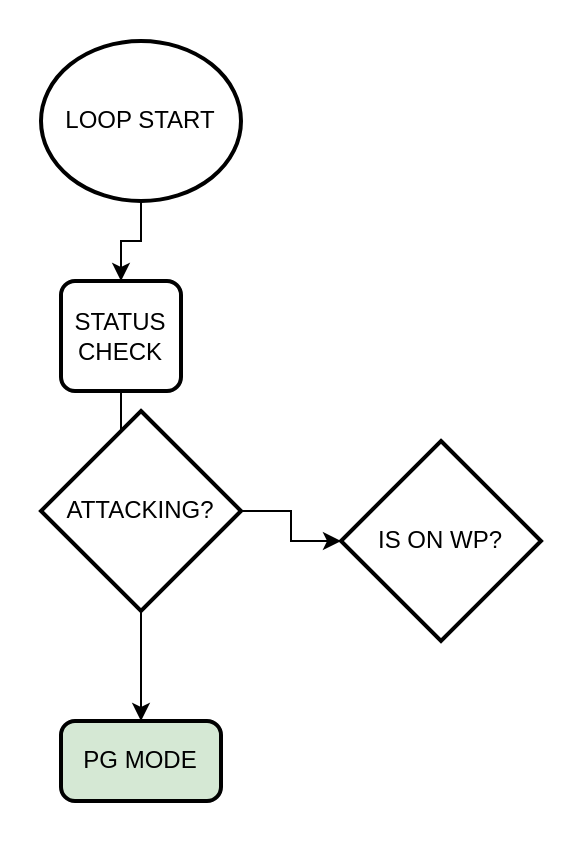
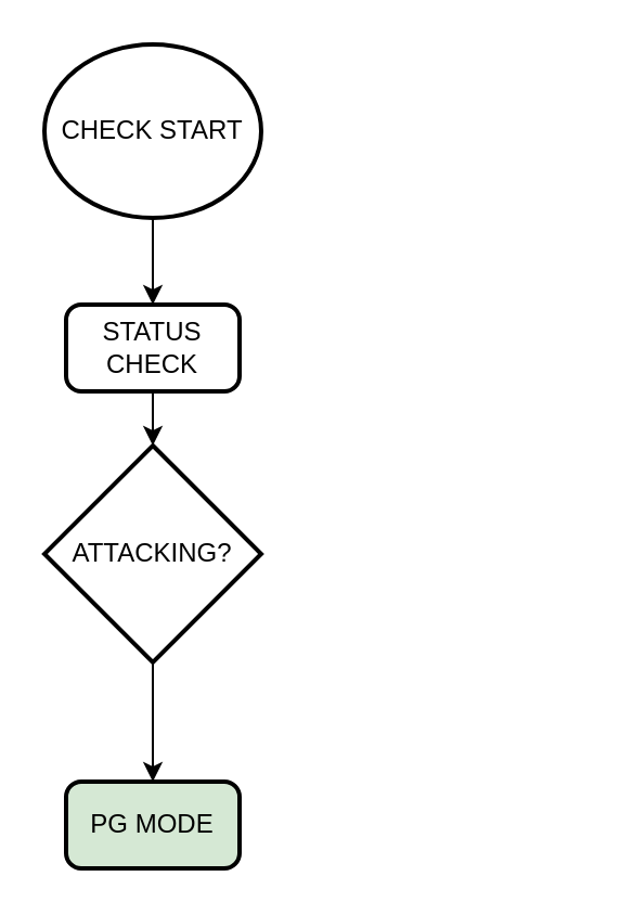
  <mxCell id="0" />
  <mxCell id="1" parent="0" />
  <mxCell id="2" value="" style="edgeStyle=orthogonalEdgeStyle;rounded=0;orthogonalLoop=1;jettySize=auto;html=1;" edge="1" parent="1" source="3" target="5"><mxGeometry relative="1" as="geometry" /></mxCell>
- <mxCell id="3" value="LOOP START" style="strokeWidth=2;html=1;shape=mxgraph.flowchart.start_2;whiteSpace=wrap;" vertex="1" parent="1"><mxGeometry x="20" y="20" width="100" height="80" as="geometry" /></mxCell>
+ <mxCell id="3" value="CHECK START" style="strokeWidth=2;html=1;shape=mxgraph.flowchart.start_2;whiteSpace=wrap;" vertex="1" parent="1"><mxGeometry x="20" y="20" width="100" height="80" as="geometry" /></mxCell>
  <mxCell id="4" value="" style="edgeStyle=orthogonalEdgeStyle;rounded=0;orthogonalLoop=1;jettySize=auto;html=1;" edge="1" parent="1" source="5" target="8"><mxGeometry relative="1" as="geometry" /></mxCell>
- <mxCell id="5" value="STATUS CHECK" style="rounded=1;whiteSpace=wrap;html=1;absoluteArcSize=1;arcSize=14;strokeWidth=2;" vertex="1" parent="1"><mxGeometry x="30" y="140" width="60" height="55" as="geometry" /></mxCell>
+ <mxCell id="5" value="STATUS CHECK" style="rounded=1;whiteSpace=wrap;html=1;absoluteArcSize=1;arcSize=14;strokeWidth=2;" vertex="1" parent="1"><mxGeometry x="30" y="140" width="80" height="40" as="geometry" /></mxCell>
  <mxCell id="6" value="" style="edgeStyle=orthogonalEdgeStyle;rounded=0;orthogonalLoop=1;jettySize=auto;html=1;" edge="1" parent="1" source="8" target="9"><mxGeometry relative="1" as="geometry" /></mxCell>
- <mxCell id="7" value="" style="edgeStyle=orthogonalEdgeStyle;rounded=0;orthogonalLoop=1;jettySize=auto;html=1;" edge="1" parent="1" source="8" target="10"><mxGeometry relative="1" as="geometry" /></mxCell>
  <mxCell id="8" value="ATTACKING?" style="strokeWidth=2;html=1;shape=mxgraph.flowchart.decision;whiteSpace=wrap;" vertex="1" parent="1"><mxGeometry x="20" y="205" width="100" height="100" as="geometry" /></mxCell>
  <mxCell id="9" value="PG MODE" style="rounded=1;whiteSpace=wrap;html=1;absoluteArcSize=1;arcSize=14;strokeWidth=2;fillColor=#d5e8d4;" vertex="1" parent="1"><mxGeometry x="30" y="360" width="80" height="40" as="geometry" /></mxCell>
- <mxCell id="10" value="IS ON WP?" style="strokeWidth=2;html=1;shape=mxgraph.flowchart.decision;whiteSpace=wrap;" vertex="1" parent="1"><mxGeometry x="170" y="220" width="100" height="100" as="geometry" /></mxCell>
